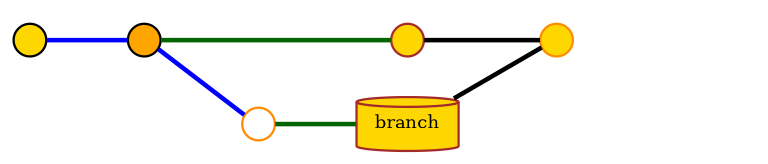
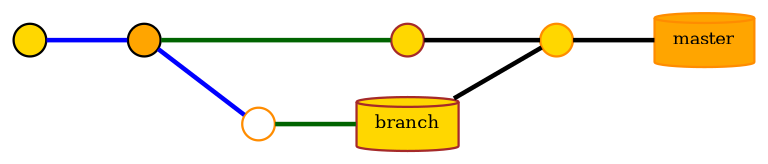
  digraph {
    rankdir=LR
    node [color=darkorange fontcolor=black fontsize=8.0 group=main shape=point style=filled fillcolor=gold]
    edge [arrowhead=none color=black penwidth=2]
    1 [color=black height=0.20 width=0.20]
    2 [color=black height=0.20 width=0.20 fillcolor=orange]
    3 [color=brown height=0.20 width=0.20]
    6 [group=branch1 height=0.20 width=0.20 fillcolor=white]
    4 [height=0.20 width=0.20]
+   n6 [height=0.20 label=master shape=cylinder width=0.20 fillcolor=orange]
    n7 [color=brown group=branch1 height=0.20 label=branch shape=cylinder width=0.20]
    1 -> 2 [color=blue]
    2 -> 3 [color=darkgreen]
    2 -> 6 [color=blue]
    3 -> 4
    6 -> n7 [color=darkgreen]
+   4 -> n6
    n7 -> 4
  }
